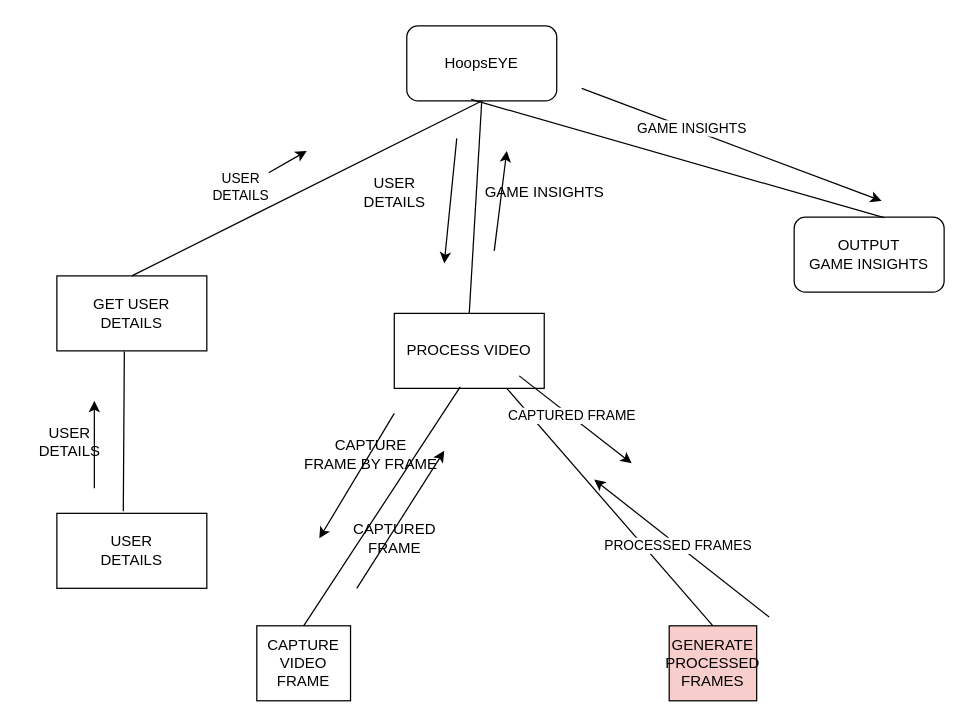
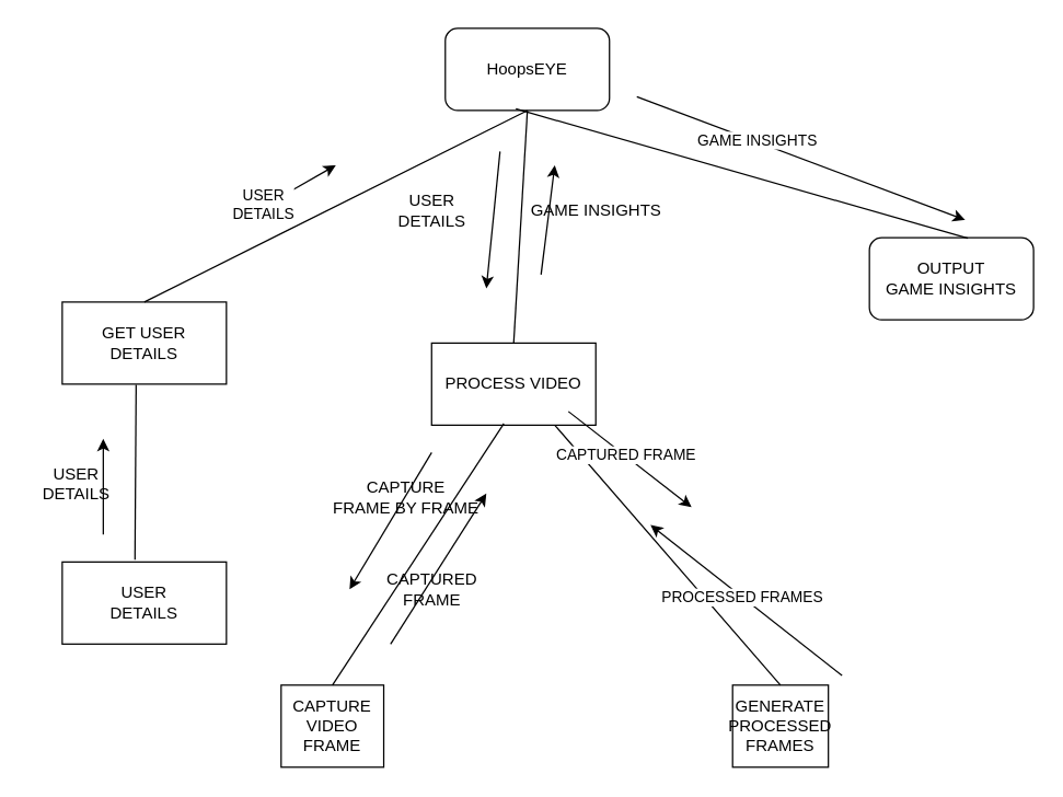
  <mxCell id="0" />
  <mxCell id="1" parent="0" />
  <mxCell id="2" value="HoopsEYE" style="rounded=1;whiteSpace=wrap;html=1;" parent="1" vertex="1"><mxGeometry x="325" y="20" width="120" height="60" as="geometry" /></mxCell>
  <mxCell id="3" value="GET USER&lt;div&gt;DETAILS&lt;/div&gt;" style="rounded=0;whiteSpace=wrap;html=1;" parent="1" vertex="1"><mxGeometry x="45" y="220" width="120" height="60" as="geometry" /></mxCell>
  <mxCell id="4" value="PROCESS VIDEO" style="rounded=0;whiteSpace=wrap;html=1;" parent="1" vertex="1"><mxGeometry x="315" y="250" width="120" height="60" as="geometry" /></mxCell>
  <mxCell id="5" value="OUTPUT&lt;div&gt;GAME INSIGHTS&lt;/div&gt;" style="whiteSpace=wrap;html=1;rounded=1;" parent="1" vertex="1"><mxGeometry x="635" y="173" width="120" height="60" as="geometry" /></mxCell>
  <mxCell id="6" value="USER&lt;div&gt;DETAILS&lt;/div&gt;" style="rounded=0;whiteSpace=wrap;html=1;" parent="1" vertex="1"><mxGeometry x="45" y="410" width="120" height="60" as="geometry" /></mxCell>
  <mxCell id="7" value="CAPTURE&lt;div&gt;VIDEO FRAME&lt;/div&gt;" style="rounded=0;whiteSpace=wrap;html=1;" parent="1" vertex="1"><mxGeometry x="205" y="500" width="75" height="60" as="geometry" /></mxCell>
- <mxCell id="8" value="GENERATE&lt;div&gt;PROCESSED FRAMES&lt;/div&gt;" style="rounded=0;whiteSpace=wrap;html=1;fillColor=#f8cecc;" parent="1" vertex="1"><mxGeometry x="535" y="500" width="70" height="60" as="geometry" /></mxCell>
+ <mxCell id="8" value="GENERATE&lt;div&gt;PROCESSED FRAMES&lt;/div&gt;" style="rounded=0;whiteSpace=wrap;html=1;" parent="1" vertex="1"><mxGeometry x="535" y="500" width="70" height="60" as="geometry" /></mxCell>
  <mxCell id="9" value="" style="endArrow=none;html=1;rounded=0;entryX=0.5;entryY=1;entryDx=0;entryDy=0;" parent="1" target="2" edge="1"><mxGeometry width="50" height="50" relative="1" as="geometry"><mxPoint x="105" y="220" as="sourcePoint" /><mxPoint x="155" y="170" as="targetPoint" /></mxGeometry></mxCell>
  <mxCell id="10" value="" style="endArrow=none;html=1;rounded=0;exitX=0.6;exitY=0.007;exitDx=0;exitDy=0;exitPerimeter=0;entryX=0.43;entryY=0.98;entryDx=0;entryDy=0;entryPerimeter=0;" parent="1" source="5" target="2" edge="1"><mxGeometry width="50" height="50" relative="1" as="geometry"><mxPoint x="340" y="130" as="sourcePoint" /><mxPoint x="390" y="80" as="targetPoint" /></mxGeometry></mxCell>
  <mxCell id="11" value="" style="endArrow=none;html=1;rounded=0;entryX=0.5;entryY=1;entryDx=0;entryDy=0;exitX=0.5;exitY=0;exitDx=0;exitDy=0;" parent="1" source="4" target="2" edge="1"><mxGeometry width="50" height="50" relative="1" as="geometry"><mxPoint x="325" y="310" as="sourcePoint" /><mxPoint x="375" y="260" as="targetPoint" /></mxGeometry></mxCell>
  <mxCell id="12" value="" style="endArrow=none;html=1;rounded=0;entryX=0.45;entryY=1.007;entryDx=0;entryDy=0;entryPerimeter=0;exitX=0.443;exitY=-0.027;exitDx=0;exitDy=0;exitPerimeter=0;" parent="1" source="6" target="3" edge="1"><mxGeometry width="50" height="50" relative="1" as="geometry"><mxPoint x="95" y="410" as="sourcePoint" /><mxPoint x="145" y="360" as="targetPoint" /></mxGeometry></mxCell>
  <mxCell id="13" value="" style="endArrow=none;html=1;rounded=0;entryX=0.44;entryY=0.98;entryDx=0;entryDy=0;entryPerimeter=0;exitX=0.5;exitY=0;exitDx=0;exitDy=0;" parent="1" source="7" target="4" edge="1"><mxGeometry width="50" height="50" relative="1" as="geometry"><mxPoint x="265" y="480" as="sourcePoint" /><mxPoint x="315" y="430" as="targetPoint" /></mxGeometry></mxCell>
  <mxCell id="14" value="" style="endArrow=none;html=1;rounded=0;exitX=0.5;exitY=0;exitDx=0;exitDy=0;entryX=0.75;entryY=1;entryDx=0;entryDy=0;" parent="1" source="8" target="4" edge="1"><mxGeometry width="50" height="50" relative="1" as="geometry"><mxPoint x="325" y="310" as="sourcePoint" /><mxPoint x="405" y="330" as="targetPoint" /></mxGeometry></mxCell>
  <mxCell id="15" value="" style="endArrow=classic;html=1;rounded=0;" parent="1" edge="1"><mxGeometry width="50" height="50" relative="1" as="geometry"><mxPoint x="175" y="160" as="sourcePoint" /><mxPoint x="245" y="120" as="targetPoint" /></mxGeometry></mxCell>
  <mxCell id="16" value="USER&lt;div&gt;DETAILS&lt;/div&gt;" style="edgeLabel;html=1;align=center;verticalAlign=middle;resizable=0;points=[];" parent="15" vertex="1" connectable="0"><mxGeometry x="-0.495" y="2" relative="1" as="geometry"><mxPoint as="offset" /></mxGeometry></mxCell>
  <mxCell id="17" value="" style="endArrow=classic;html=1;rounded=0;" parent="1" edge="1"><mxGeometry width="50" height="50" relative="1" as="geometry"><mxPoint x="465" y="70" as="sourcePoint" /><mxPoint x="705" y="160" as="targetPoint" /></mxGeometry></mxCell>
  <mxCell id="18" value="GAME INSIGHTS" style="edgeLabel;html=1;align=center;verticalAlign=middle;resizable=0;points=[];" parent="17" vertex="1" connectable="0"><mxGeometry x="-0.273" y="1" relative="1" as="geometry"><mxPoint as="offset" /></mxGeometry></mxCell>
  <mxCell id="19" value="" style="endArrow=classic;html=1;rounded=0;" parent="1" edge="1"><mxGeometry width="50" height="50" relative="1" as="geometry"><mxPoint x="75" y="390" as="sourcePoint" /><mxPoint x="75" y="320" as="targetPoint" /></mxGeometry></mxCell>
  <mxCell id="20" value="USER&lt;div&gt;DETAILS&lt;/div&gt;" style="text;html=1;align=center;verticalAlign=middle;resizable=0;points=[];autosize=1;strokeColor=none;fillColor=none;" parent="1" vertex="1"><mxGeometry x="20" y="333" width="70" height="40" as="geometry" /></mxCell>
  <mxCell id="21" value="" style="endArrow=classic;html=1;rounded=0;" parent="1" edge="1"><mxGeometry width="50" height="50" relative="1" as="geometry"><mxPoint x="365" y="110" as="sourcePoint" /><mxPoint x="355" y="210" as="targetPoint" /></mxGeometry></mxCell>
  <mxCell id="22" value="USER&lt;div&gt;DETAILS&lt;/div&gt;" style="text;html=1;align=center;verticalAlign=middle;resizable=0;points=[];autosize=1;strokeColor=none;fillColor=none;" parent="1" vertex="1"><mxGeometry x="280" y="133" width="70" height="40" as="geometry" /></mxCell>
  <mxCell id="23" value="" style="endArrow=classic;html=1;rounded=0;" parent="1" edge="1"><mxGeometry width="50" height="50" relative="1" as="geometry"><mxPoint x="395" y="200" as="sourcePoint" /><mxPoint x="405" y="120" as="targetPoint" /></mxGeometry></mxCell>
  <mxCell id="24" value="GAME INSIGHTS" style="text;html=1;align=center;verticalAlign=middle;resizable=0;points=[];autosize=1;strokeColor=none;fillColor=none;" parent="1" vertex="1"><mxGeometry x="375" y="138" width="120" height="30" as="geometry" /></mxCell>
  <mxCell id="25" value="" style="endArrow=classic;html=1;rounded=0;" parent="1" edge="1"><mxGeometry width="50" height="50" relative="1" as="geometry"><mxPoint x="315" y="330" as="sourcePoint" /><mxPoint x="255" y="430" as="targetPoint" /></mxGeometry></mxCell>
  <mxCell id="26" value="CAPTURE&lt;div&gt;FRAME BY FRAME&lt;/div&gt;" style="text;html=1;align=center;verticalAlign=middle;resizable=0;points=[];autosize=1;strokeColor=none;fillColor=none;" parent="1" vertex="1"><mxGeometry x="231" y="343" width="130" height="40" as="geometry" /></mxCell>
  <mxCell id="27" value="" style="endArrow=classic;html=1;rounded=0;" parent="1" edge="1"><mxGeometry width="50" height="50" relative="1" as="geometry"><mxPoint x="285" y="470" as="sourcePoint" /><mxPoint x="355" y="360" as="targetPoint" /></mxGeometry></mxCell>
  <mxCell id="28" value="CAPTURED&lt;div&gt;FRAME&lt;/div&gt;" style="text;html=1;align=center;verticalAlign=middle;resizable=0;points=[];autosize=1;strokeColor=none;fillColor=none;" parent="1" vertex="1"><mxGeometry x="270" y="410" width="90" height="40" as="geometry" /></mxCell>
  <mxCell id="29" value="" style="endArrow=classic;html=1;rounded=0;" parent="1" edge="1"><mxGeometry width="50" height="50" relative="1" as="geometry"><mxPoint x="415" y="300" as="sourcePoint" /><mxPoint x="505" y="370" as="targetPoint" /></mxGeometry></mxCell>
  <mxCell id="30" value="CAPTURED FRAME" style="edgeLabel;html=1;align=center;verticalAlign=middle;resizable=0;points=[];" parent="29" vertex="1" connectable="0"><mxGeometry x="-0.085" y="1" relative="1" as="geometry"><mxPoint as="offset" /></mxGeometry></mxCell>
  <mxCell id="31" value="" style="endArrow=classic;html=1;rounded=0;" parent="1" edge="1"><mxGeometry width="50" height="50" relative="1" as="geometry"><mxPoint x="615" y="493" as="sourcePoint" /><mxPoint x="475" y="383" as="targetPoint" /></mxGeometry></mxCell>
  <mxCell id="32" value="PROCESSED FRAMES" style="edgeLabel;html=1;align=center;verticalAlign=middle;resizable=0;points=[];" parent="31" vertex="1" connectable="0"><mxGeometry x="0.048" relative="1" as="geometry"><mxPoint as="offset" /></mxGeometry></mxCell>
